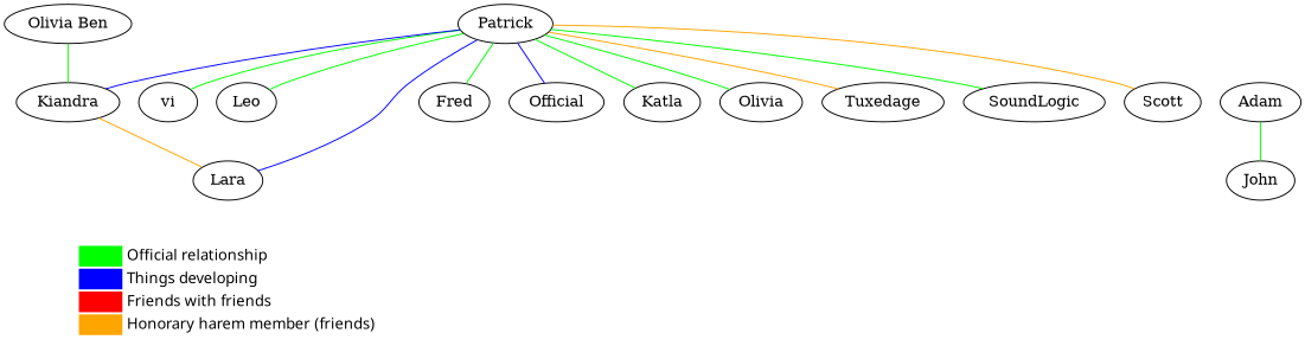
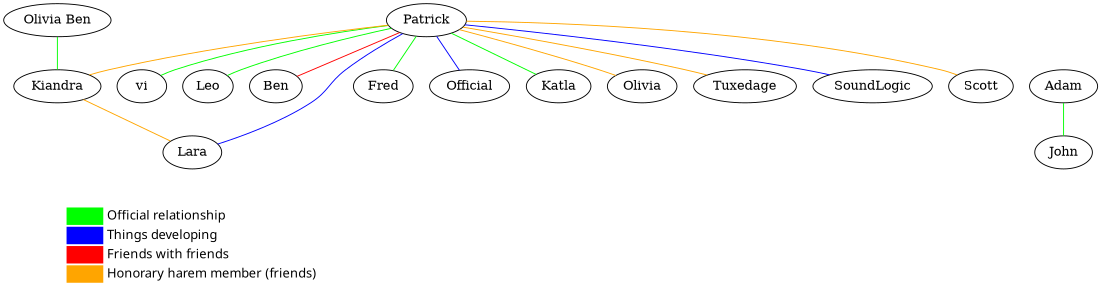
  graph {
    edge [color=green]
    n1 [label=<       <table border="0">         <tr>           <td width="40px" bgcolor="green"></td>           <td align="left"><font face="sans-serif">Official relationship</font></td>         </tr>         <tr>           <td width="40px" bgcolor="blue"></td>           <td align="left"><font face="sans-serif">Things developing</font></td>         </tr>         <tr>           <td width="40px" bgcolor="red"></td>           <td align="left"><font face="sans-serif">Friends with friends</font></td>         </tr>         <tr>           <td width="40px" bgcolor="orange"></td>           <td align="left"><font face="sans-serif">Honorary harem member (friends)</font></td>         </tr>       </table>     > shape=none]
    n2 [label=Patrick]
    n3 [label=vi]
    n4 [label=Leo]
+   n5 [label=Ben]
    n6 [label=Kiandra]
    n7 [label=Lara]
    n8 [label=Fred]
    n9 [label=Official]
    n10 [label=Katla]
    n11 [label=Olivia]
    n12 [label=Tuxedage]
    n13 [label=SoundLogic]
    n14 [label=Scott]
    n15 [label="Olivia Ben"]
    n16 [label=Adam]
    n17 [label=John]
    subgraph sub_1 {
      rank=sink
      n1
    }
    n2 -- n3
    n2 -- n4
-   n2 -- n6 [color=blue]
+   n2 -- n5 [color=red]
+   n2 -- n6 [color=orange]
    n2 -- n7 [color=blue]
    n2 -- n8
    n2 -- n9 [color=blue]
    n2 -- n10
-   n2 -- n11
+   n2 -- n11 [color=orange]
    n2 -- n12 [color=orange]
-   n2 -- n13
+   n2 -- n13 [color=blue]
    n2 -- n14 [color=orange]
    n6 -- n7 [color=orange]
    n15 -- n6
    n16 -- n17
  }
